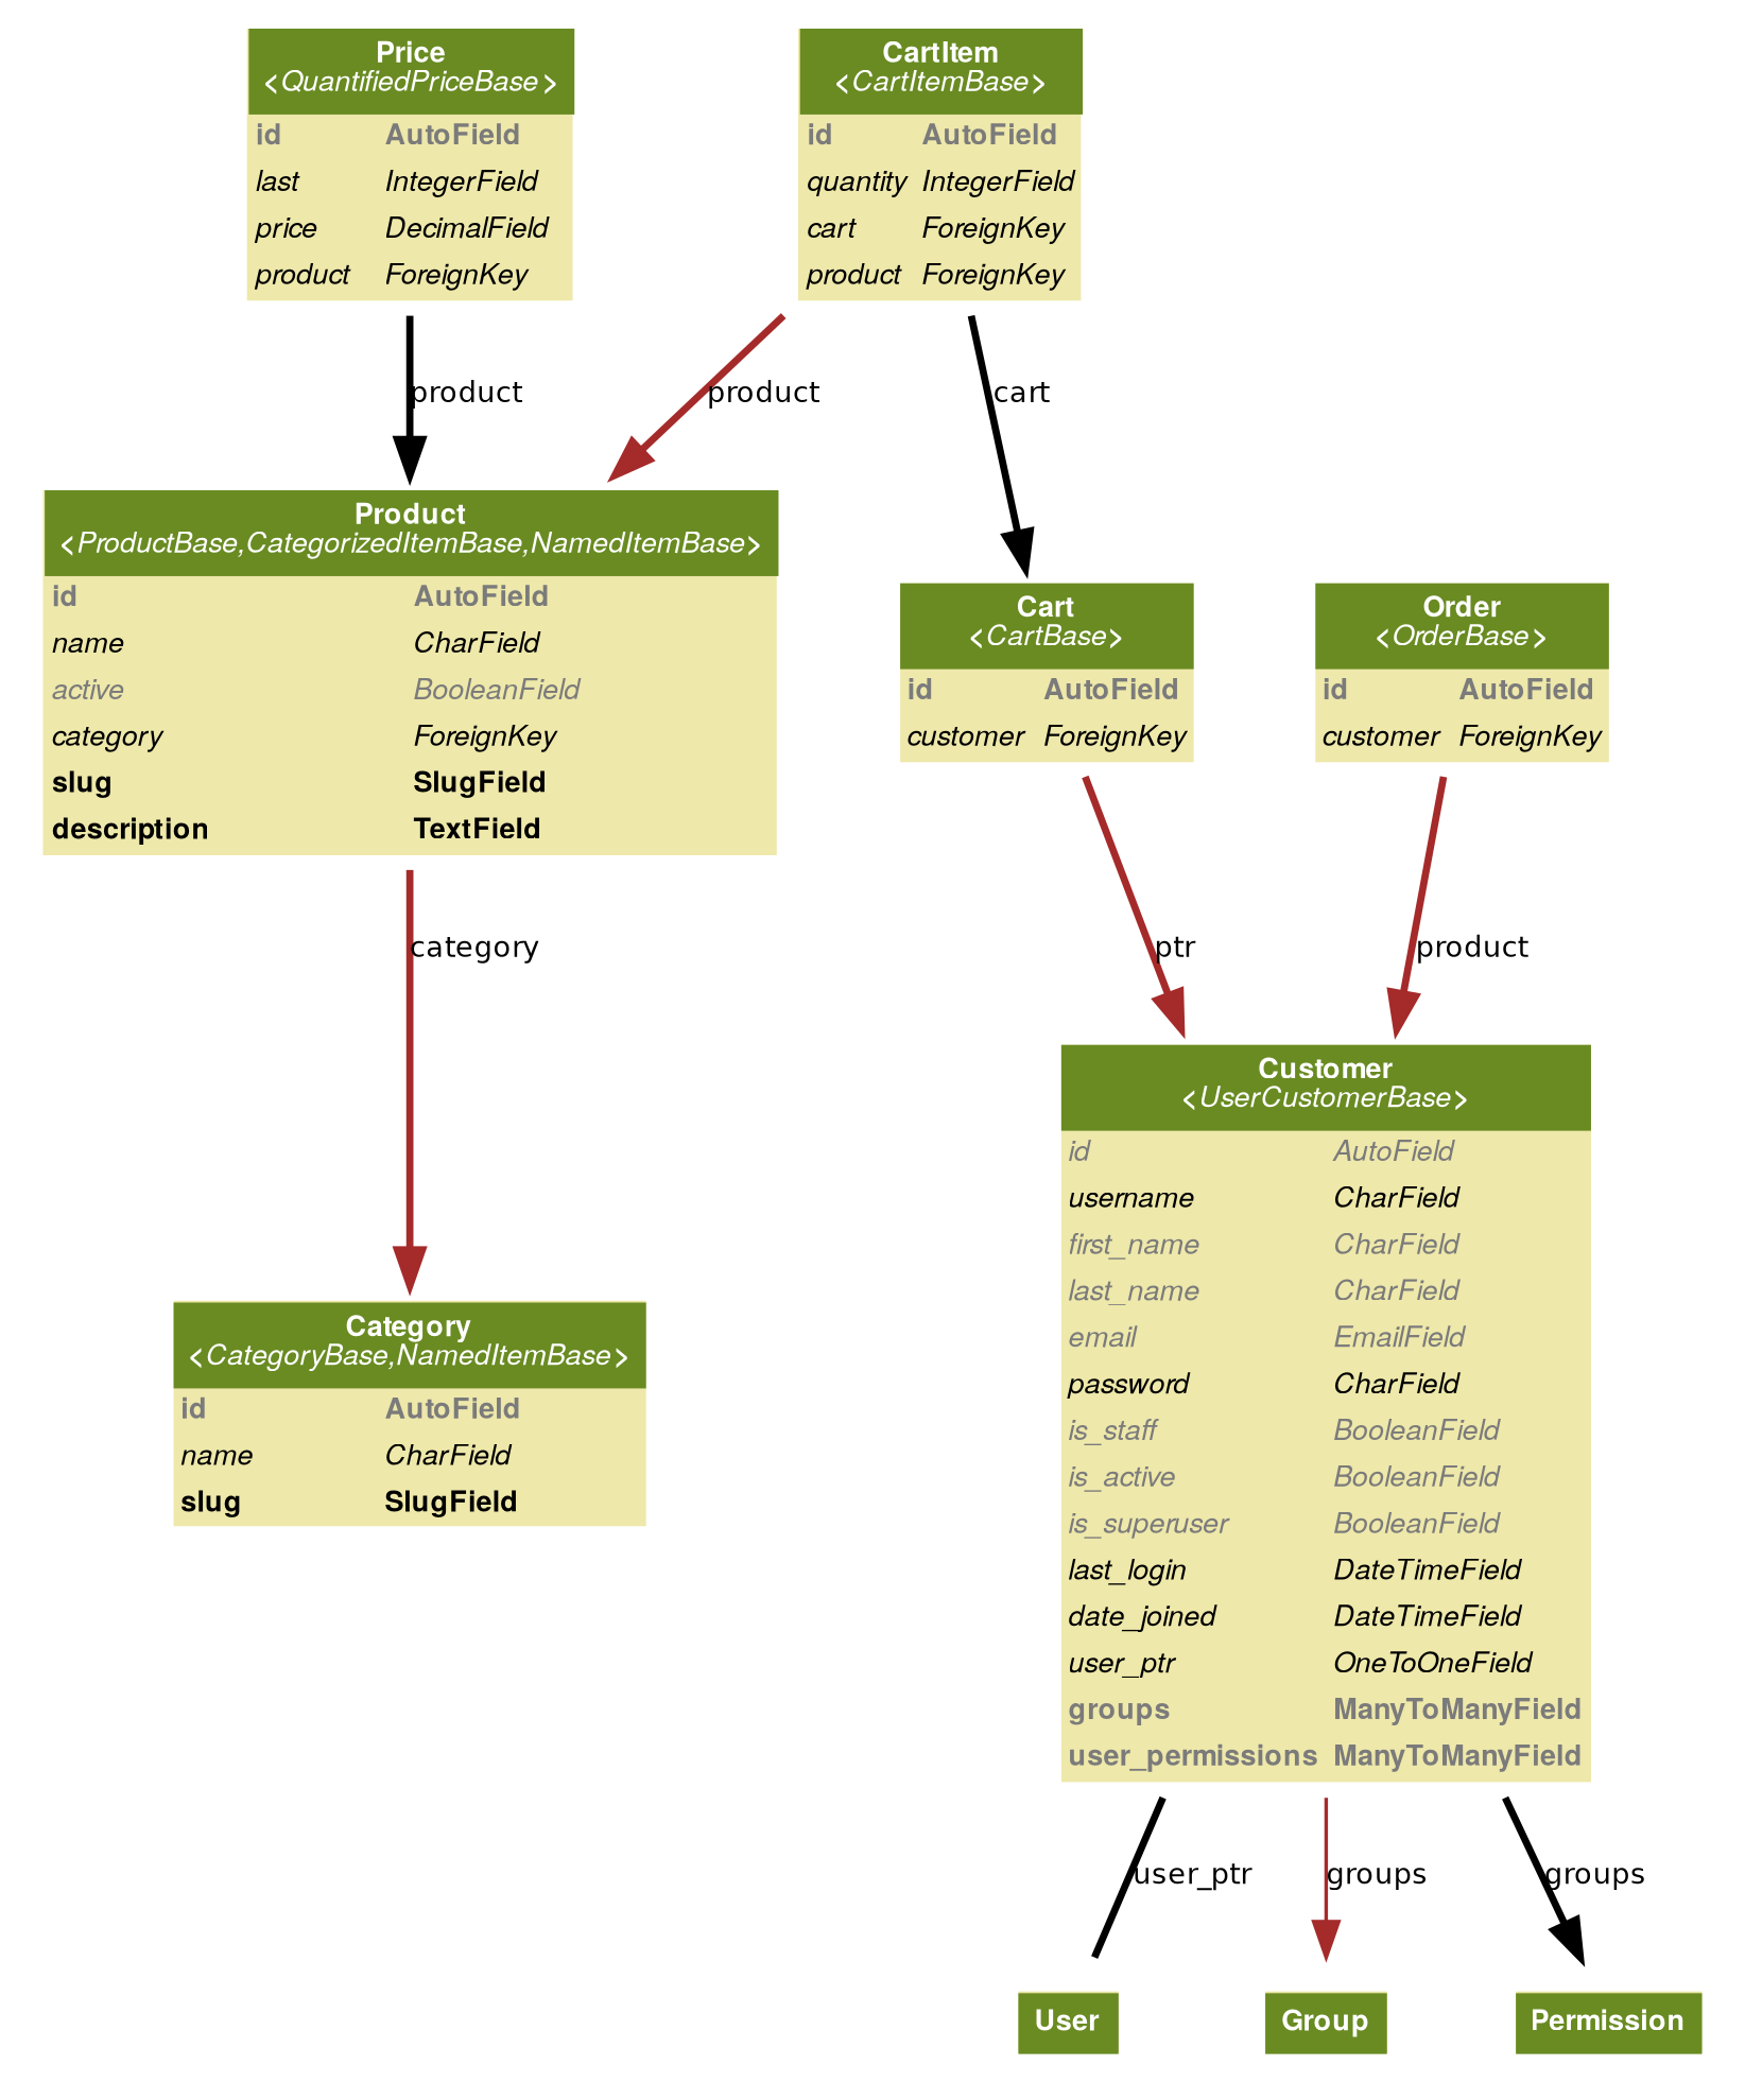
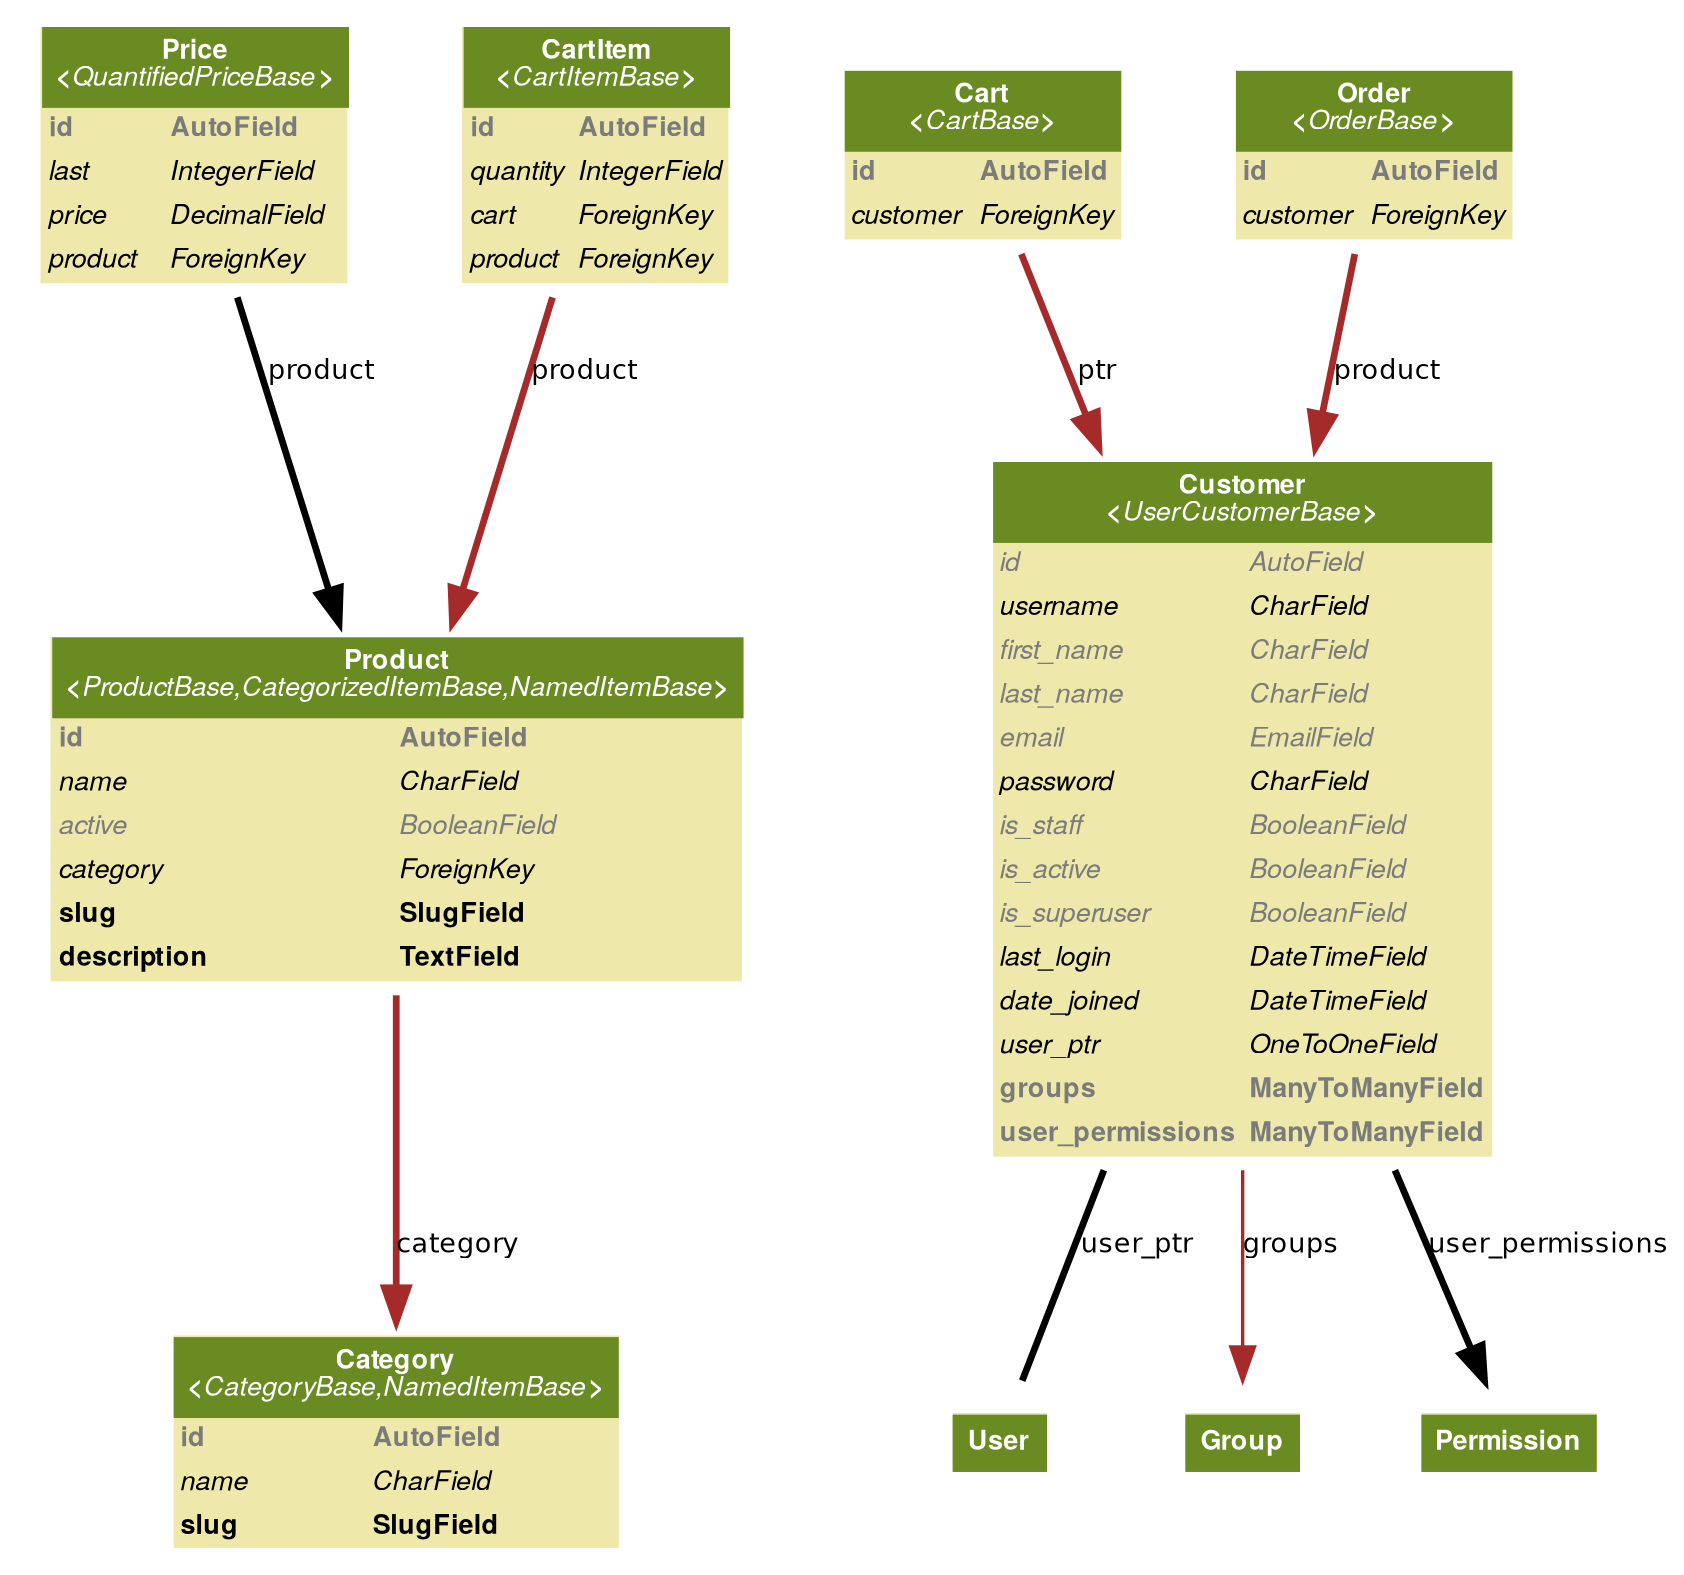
  digraph {
    fontname=Helvetica
    fontsize=8
    node [fontname=Helvetica fontsize=8 shape=plaintext]
    edge [color=brown fontname=Helvetica fontsize=8 style=bold]
    n1 [label=<     <TABLE BGCOLOR="palegoldenrod" BORDER="0" CELLBORDER="0" CELLSPACING="0">      <TR><TD COLSPAN="2" CELLPADDING="4" ALIGN="CENTER" BGCOLOR="olivedrab4"      ><FONT FACE="Helvetica Bold" COLOR="white"      >Price<BR/>&lt;<FONT FACE="Helvetica Italic">QuantifiedPriceBase</FONT>&gt;</FONT></TD></TR>                        <TR><TD ALIGN="LEFT" BORDER="0"         ><FONT COLOR="#7B7B7B" FACE="Helvetica Bold">id</FONT         ></TD>         <TD ALIGN="LEFT"         ><FONT COLOR="#7B7B7B" FACE="Helvetica Bold">AutoField</FONT         ></TD></TR>                  <TR><TD ALIGN="LEFT" BORDER="0"         ><FONT FACE="Helvetica Italic">last</FONT         ></TD>         <TD ALIGN="LEFT"         ><FONT FACE="Helvetica Italic">IntegerField</FONT         ></TD></TR>                  <TR><TD ALIGN="LEFT" BORDER="0"         ><FONT FACE="Helvetica Italic">price</FONT         ></TD>         <TD ALIGN="LEFT"         ><FONT FACE="Helvetica Italic">DecimalField</FONT         ></TD></TR>                  <TR><TD ALIGN="LEFT" BORDER="0"         ><FONT FACE="Helvetica Italic">product</FONT         ></TD>         <TD ALIGN="LEFT"         ><FONT FACE="Helvetica Italic">ForeignKey</FONT         ></TD></TR>                   </TABLE>     >]
    n2 [label=<     <TABLE BGCOLOR="palegoldenrod" BORDER="0" CELLBORDER="0" CELLSPACING="0">      <TR><TD COLSPAN="2" CELLPADDING="4" ALIGN="CENTER" BGCOLOR="olivedrab4"      ><FONT FACE="Helvetica Bold" COLOR="white"      >Product<BR/>&lt;<FONT FACE="Helvetica Italic">ProductBase,CategorizedItemBase,NamedItemBase</FONT>&gt;</FONT></TD></TR>                        <TR><TD ALIGN="LEFT" BORDER="0"         ><FONT COLOR="#7B7B7B" FACE="Helvetica Bold">id</FONT         ></TD>         <TD ALIGN="LEFT"         ><FONT COLOR="#7B7B7B" FACE="Helvetica Bold">AutoField</FONT         ></TD></TR>                  <TR><TD ALIGN="LEFT" BORDER="0"         ><FONT FACE="Helvetica Italic">name</FONT         ></TD>         <TD ALIGN="LEFT"         ><FONT FACE="Helvetica Italic">CharField</FONT         ></TD></TR>                  <TR><TD ALIGN="LEFT" BORDER="0"         ><FONT COLOR="#7B7B7B" FACE="Helvetica Italic">active</FONT         ></TD>         <TD ALIGN="LEFT"         ><FONT COLOR="#7B7B7B" FACE="Helvetica Italic">BooleanField</FONT         ></TD></TR>                  <TR><TD ALIGN="LEFT" BORDER="0"         ><FONT FACE="Helvetica Italic">category</FONT         ></TD>         <TD ALIGN="LEFT"         ><FONT FACE="Helvetica Italic">ForeignKey</FONT         ></TD></TR>                  <TR><TD ALIGN="LEFT" BORDER="0"         ><FONT FACE="Helvetica Bold">slug</FONT         ></TD>         <TD ALIGN="LEFT"         ><FONT FACE="Helvetica Bold">SlugField</FONT         ></TD></TR>                  <TR><TD ALIGN="LEFT" BORDER="0"         ><FONT FACE="Helvetica Bold">description</FONT         ></TD>         <TD ALIGN="LEFT"         ><FONT FACE="Helvetica Bold">TextField</FONT         ></TD></TR>                   </TABLE>     >]
    n3 [label=<     <TABLE BGCOLOR="palegoldenrod" BORDER="0" CELLBORDER="0" CELLSPACING="0">      <TR><TD COLSPAN="2" CELLPADDING="4" ALIGN="CENTER" BGCOLOR="olivedrab4"      ><FONT FACE="Helvetica Bold" COLOR="white"      >Category<BR/>&lt;<FONT FACE="Helvetica Italic">CategoryBase,NamedItemBase</FONT>&gt;</FONT></TD></TR>                        <TR><TD ALIGN="LEFT" BORDER="0"         ><FONT COLOR="#7B7B7B" FACE="Helvetica Bold">id</FONT         ></TD>         <TD ALIGN="LEFT"         ><FONT COLOR="#7B7B7B" FACE="Helvetica Bold">AutoField</FONT         ></TD></TR>                  <TR><TD ALIGN="LEFT" BORDER="0"         ><FONT FACE="Helvetica Italic">name</FONT         ></TD>         <TD ALIGN="LEFT"         ><FONT FACE="Helvetica Italic">CharField</FONT         ></TD></TR>                  <TR><TD ALIGN="LEFT" BORDER="0"         ><FONT FACE="Helvetica Bold">slug</FONT         ></TD>         <TD ALIGN="LEFT"         ><FONT FACE="Helvetica Bold">SlugField</FONT         ></TD></TR>                   </TABLE>     >]
    n4 [label=<     <TABLE BGCOLOR="palegoldenrod" BORDER="0" CELLBORDER="0" CELLSPACING="0">      <TR><TD COLSPAN="2" CELLPADDING="4" ALIGN="CENTER" BGCOLOR="olivedrab4"      ><FONT FACE="Helvetica Bold" COLOR="white"      >Customer<BR/>&lt;<FONT FACE="Helvetica Italic">UserCustomerBase</FONT>&gt;</FONT></TD></TR>                        <TR><TD ALIGN="LEFT" BORDER="0"         ><FONT COLOR="#7B7B7B" FACE="Helvetica Italic">id</FONT         ></TD>         <TD ALIGN="LEFT"         ><FONT COLOR="#7B7B7B" FACE="Helvetica Italic">AutoField</FONT         ></TD></TR>                  <TR><TD ALIGN="LEFT" BORDER="0"         ><FONT FACE="Helvetica Italic">username</FONT         ></TD>         <TD ALIGN="LEFT"         ><FONT FACE="Helvetica Italic">CharField</FONT         ></TD></TR>                  <TR><TD ALIGN="LEFT" BORDER="0"         ><FONT COLOR="#7B7B7B" FACE="Helvetica Italic">first_name</FONT         ></TD>         <TD ALIGN="LEFT"         ><FONT COLOR="#7B7B7B" FACE="Helvetica Italic">CharField</FONT         ></TD></TR>                  <TR><TD ALIGN="LEFT" BORDER="0"         ><FONT COLOR="#7B7B7B" FACE="Helvetica Italic">last_name</FONT         ></TD>         <TD ALIGN="LEFT"         ><FONT COLOR="#7B7B7B" FACE="Helvetica Italic">CharField</FONT         ></TD></TR>                  <TR><TD ALIGN="LEFT" BORDER="0"         ><FONT COLOR="#7B7B7B" FACE="Helvetica Italic">email</FONT         ></TD>         <TD ALIGN="LEFT"         ><FONT COLOR="#7B7B7B" FACE="Helvetica Italic">EmailField</FONT         ></TD></TR>                  <TR><TD ALIGN="LEFT" BORDER="0"         ><FONT FACE="Helvetica Italic">password</FONT         ></TD>         <TD ALIGN="LEFT"         ><FONT FACE="Helvetica Italic">CharField</FONT         ></TD></TR>                  <TR><TD ALIGN="LEFT" BORDER="0"         ><FONT COLOR="#7B7B7B" FACE="Helvetica Italic">is_staff</FONT         ></TD>         <TD ALIGN="LEFT"         ><FONT COLOR="#7B7B7B" FACE="Helvetica Italic">BooleanField</FONT         ></TD></TR>                  <TR><TD ALIGN="LEFT" BORDER="0"         ><FONT COLOR="#7B7B7B" FACE="Helvetica Italic">is_active</FONT         ></TD>         <TD ALIGN="LEFT"         ><FONT COLOR="#7B7B7B" FACE="Helvetica Italic">BooleanField</FONT         ></TD></TR>                  <TR><TD ALIGN="LEFT" BORDER="0"         ><FONT COLOR="#7B7B7B" FACE="Helvetica Italic">is_superuser</FONT         ></TD>         <TD ALIGN="LEFT"         ><FONT COLOR="#7B7B7B" FACE="Helvetica Italic">BooleanField</FONT         ></TD></TR>                  <TR><TD ALIGN="LEFT" BORDER="0"         ><FONT FACE="Helvetica Italic">last_login</FONT         ></TD>         <TD ALIGN="LEFT"         ><FONT FACE="Helvetica Italic">DateTimeField</FONT         ></TD></TR>                  <TR><TD ALIGN="LEFT" BORDER="0"         ><FONT FACE="Helvetica Italic">date_joined</FONT         ></TD>         <TD ALIGN="LEFT"         ><FONT FACE="Helvetica Italic">DateTimeField</FONT         ></TD></TR>                  <TR><TD ALIGN="LEFT" BORDER="0"         ><FONT FACE="Helvetica Italic">user_ptr</FONT         ></TD>         <TD ALIGN="LEFT"         ><FONT FACE="Helvetica Italic">OneToOneField</FONT         ></TD></TR>                  <TR><TD ALIGN="LEFT" BORDER="0"         ><FONT COLOR="#7B7B7B" FACE="Helvetica Bold">groups</FONT         ></TD>         <TD ALIGN="LEFT"         ><FONT COLOR="#7B7B7B" FACE="Helvetica Bold">ManyToManyField</FONT         ></TD></TR>                  <TR><TD ALIGN="LEFT" BORDER="0"         ><FONT COLOR="#7B7B7B" FACE="Helvetica Bold">user_permissions</FONT         ></TD>         <TD ALIGN="LEFT"         ><FONT COLOR="#7B7B7B" FACE="Helvetica Bold">ManyToManyField</FONT         ></TD></TR>                   </TABLE>     >]
    n5 [label=<         <TABLE BGCOLOR="palegoldenrod" BORDER="0" CELLBORDER="0" CELLSPACING="0">         <TR><TD COLSPAN="2" CELLPADDING="4" ALIGN="CENTER" BGCOLOR="olivedrab4"         ><FONT FACE="Helvetica Bold" COLOR="white"         >User</FONT></TD></TR>         </TABLE>         >]
    n6 [label=<         <TABLE BGCOLOR="palegoldenrod" BORDER="0" CELLBORDER="0" CELLSPACING="0">         <TR><TD COLSPAN="2" CELLPADDING="4" ALIGN="CENTER" BGCOLOR="olivedrab4"         ><FONT FACE="Helvetica Bold" COLOR="white"         >Group</FONT></TD></TR>         </TABLE>         >]
    n7 [label=<         <TABLE BGCOLOR="palegoldenrod" BORDER="0" CELLBORDER="0" CELLSPACING="0">         <TR><TD COLSPAN="2" CELLPADDING="4" ALIGN="CENTER" BGCOLOR="olivedrab4"         ><FONT FACE="Helvetica Bold" COLOR="white"         >Permission</FONT></TD></TR>         </TABLE>         >]
    n8 [label=<     <TABLE BGCOLOR="palegoldenrod" BORDER="0" CELLBORDER="0" CELLSPACING="0">      <TR><TD COLSPAN="2" CELLPADDING="4" ALIGN="CENTER" BGCOLOR="olivedrab4"      ><FONT FACE="Helvetica Bold" COLOR="white"      >Cart<BR/>&lt;<FONT FACE="Helvetica Italic">CartBase</FONT>&gt;</FONT></TD></TR>                        <TR><TD ALIGN="LEFT" BORDER="0"         ><FONT COLOR="#7B7B7B" FACE="Helvetica Bold">id</FONT         ></TD>         <TD ALIGN="LEFT"         ><FONT COLOR="#7B7B7B" FACE="Helvetica Bold">AutoField</FONT         ></TD></TR>                  <TR><TD ALIGN="LEFT" BORDER="0"         ><FONT FACE="Helvetica Italic">customer</FONT         ></TD>         <TD ALIGN="LEFT"         ><FONT FACE="Helvetica Italic">ForeignKey</FONT         ></TD></TR>                   </TABLE>     >]
    n9 [label=<     <TABLE BGCOLOR="palegoldenrod" BORDER="0" CELLBORDER="0" CELLSPACING="0">      <TR><TD COLSPAN="2" CELLPADDING="4" ALIGN="CENTER" BGCOLOR="olivedrab4"      ><FONT FACE="Helvetica Bold" COLOR="white"      >CartItem<BR/>&lt;<FONT FACE="Helvetica Italic">CartItemBase</FONT>&gt;</FONT></TD></TR>                        <TR><TD ALIGN="LEFT" BORDER="0"         ><FONT COLOR="#7B7B7B" FACE="Helvetica Bold">id</FONT         ></TD>         <TD ALIGN="LEFT"         ><FONT COLOR="#7B7B7B" FACE="Helvetica Bold">AutoField</FONT         ></TD></TR>                  <TR><TD ALIGN="LEFT" BORDER="0"         ><FONT FACE="Helvetica Italic">quantity</FONT         ></TD>         <TD ALIGN="LEFT"         ><FONT FACE="Helvetica Italic">IntegerField</FONT         ></TD></TR>                  <TR><TD ALIGN="LEFT" BORDER="0"         ><FONT FACE="Helvetica Italic">cart</FONT         ></TD>         <TD ALIGN="LEFT"         ><FONT FACE="Helvetica Italic">ForeignKey</FONT         ></TD></TR>                  <TR><TD ALIGN="LEFT" BORDER="0"         ><FONT FACE="Helvetica Italic">product</FONT         ></TD>         <TD ALIGN="LEFT"         ><FONT FACE="Helvetica Italic">ForeignKey</FONT         ></TD></TR>                   </TABLE>     >]
    n10 [label=<     <TABLE BGCOLOR="palegoldenrod" BORDER="0" CELLBORDER="0" CELLSPACING="0">      <TR><TD COLSPAN="2" CELLPADDING="4" ALIGN="CENTER" BGCOLOR="olivedrab4"      ><FONT FACE="Helvetica Bold" COLOR="white"      >Order<BR/>&lt;<FONT FACE="Helvetica Italic">OrderBase</FONT>&gt;</FONT></TD></TR>                        <TR><TD ALIGN="LEFT" BORDER="0"         ><FONT COLOR="#7B7B7B" FACE="Helvetica Bold">id</FONT         ></TD>         <TD ALIGN="LEFT"         ><FONT COLOR="#7B7B7B" FACE="Helvetica Bold">AutoField</FONT         ></TD></TR>                  <TR><TD ALIGN="LEFT" BORDER="0"         ><FONT FACE="Helvetica Italic">customer</FONT         ></TD>         <TD ALIGN="LEFT"         ><FONT FACE="Helvetica Italic">ForeignKey</FONT         ></TD></TR>                   </TABLE>     >]
    n1 -> n2 [color=black label=product]
    n2 -> n3 [label=category]
    n4 -> n5 [arrowhead=none arrowtail=none color=black label=user_ptr]
    n4 -> n6 [arrowhead=normal arrowtail=normal label=groups style=solid]
-   n4 -> n7 [arrowhead=normal arrowtail=normal color=black label=groups]
+   n4 -> n7 [arrowhead=normal arrowtail=normal color=black label=user_permissions]
    n8 -> n4 [label=ptr]
    n9 -> n2 [label=product]
-   n9 -> n8 [color=black label=cart]
    n10 -> n4 [label=product]
  }
